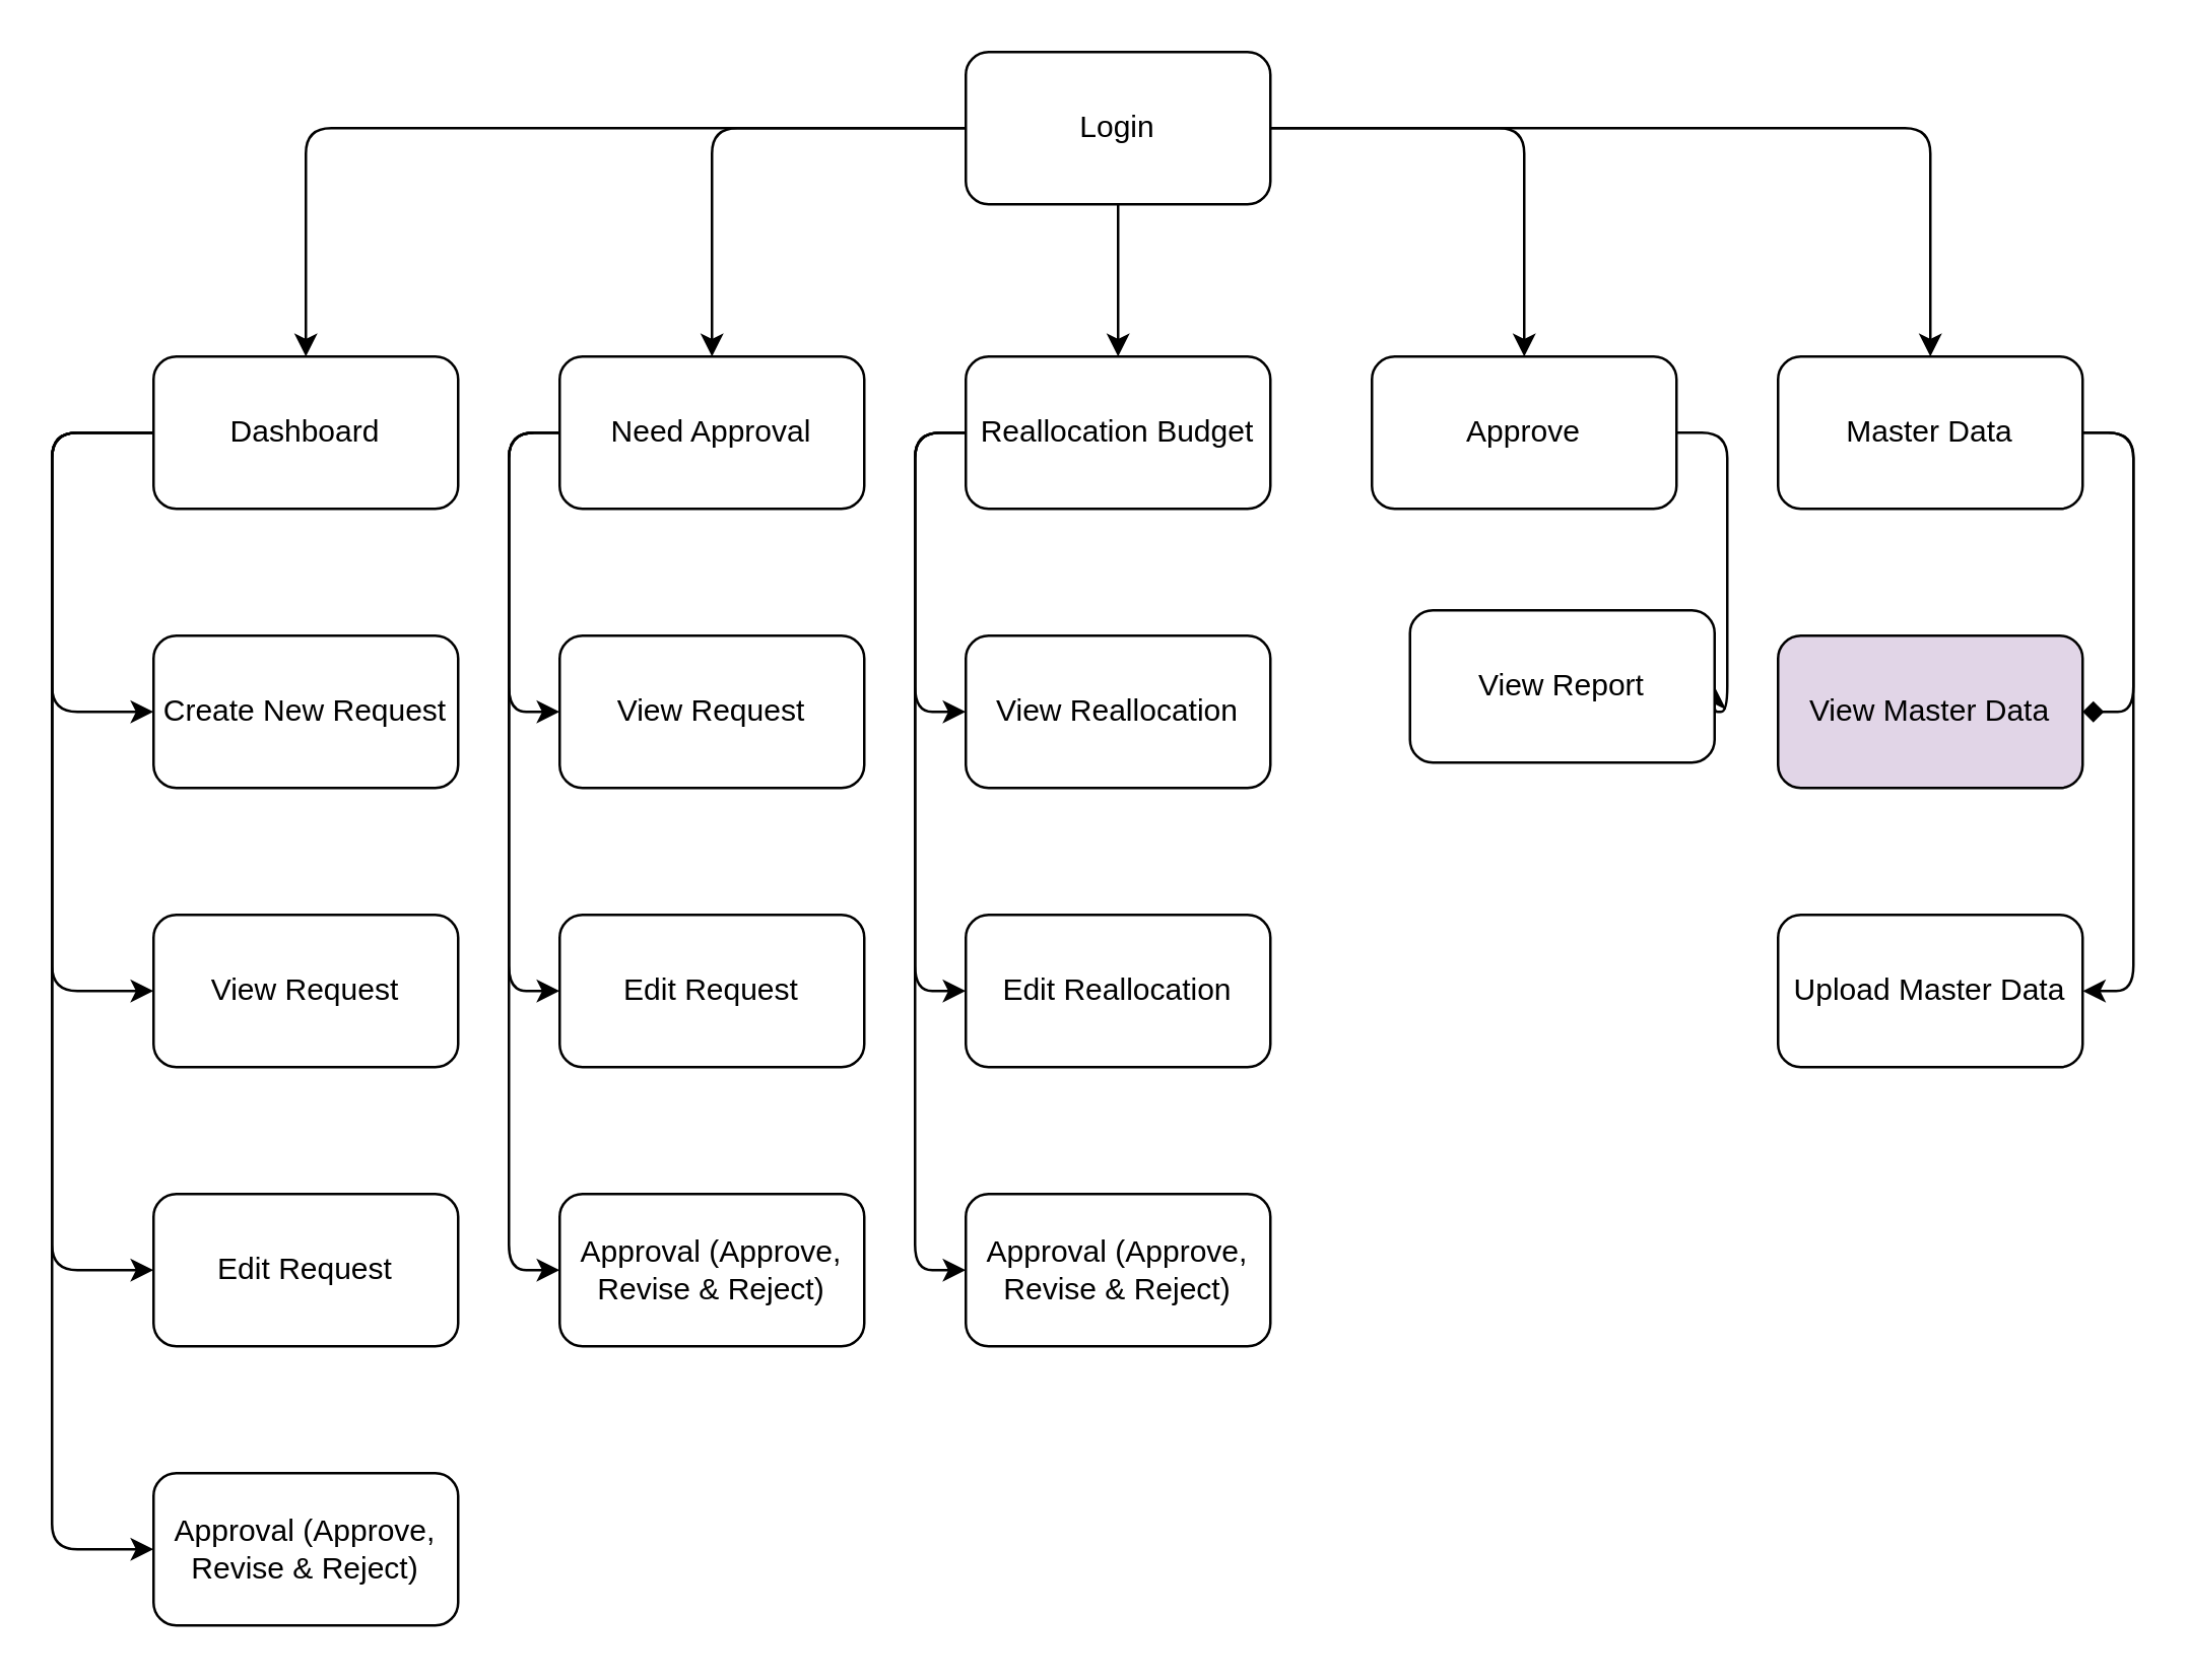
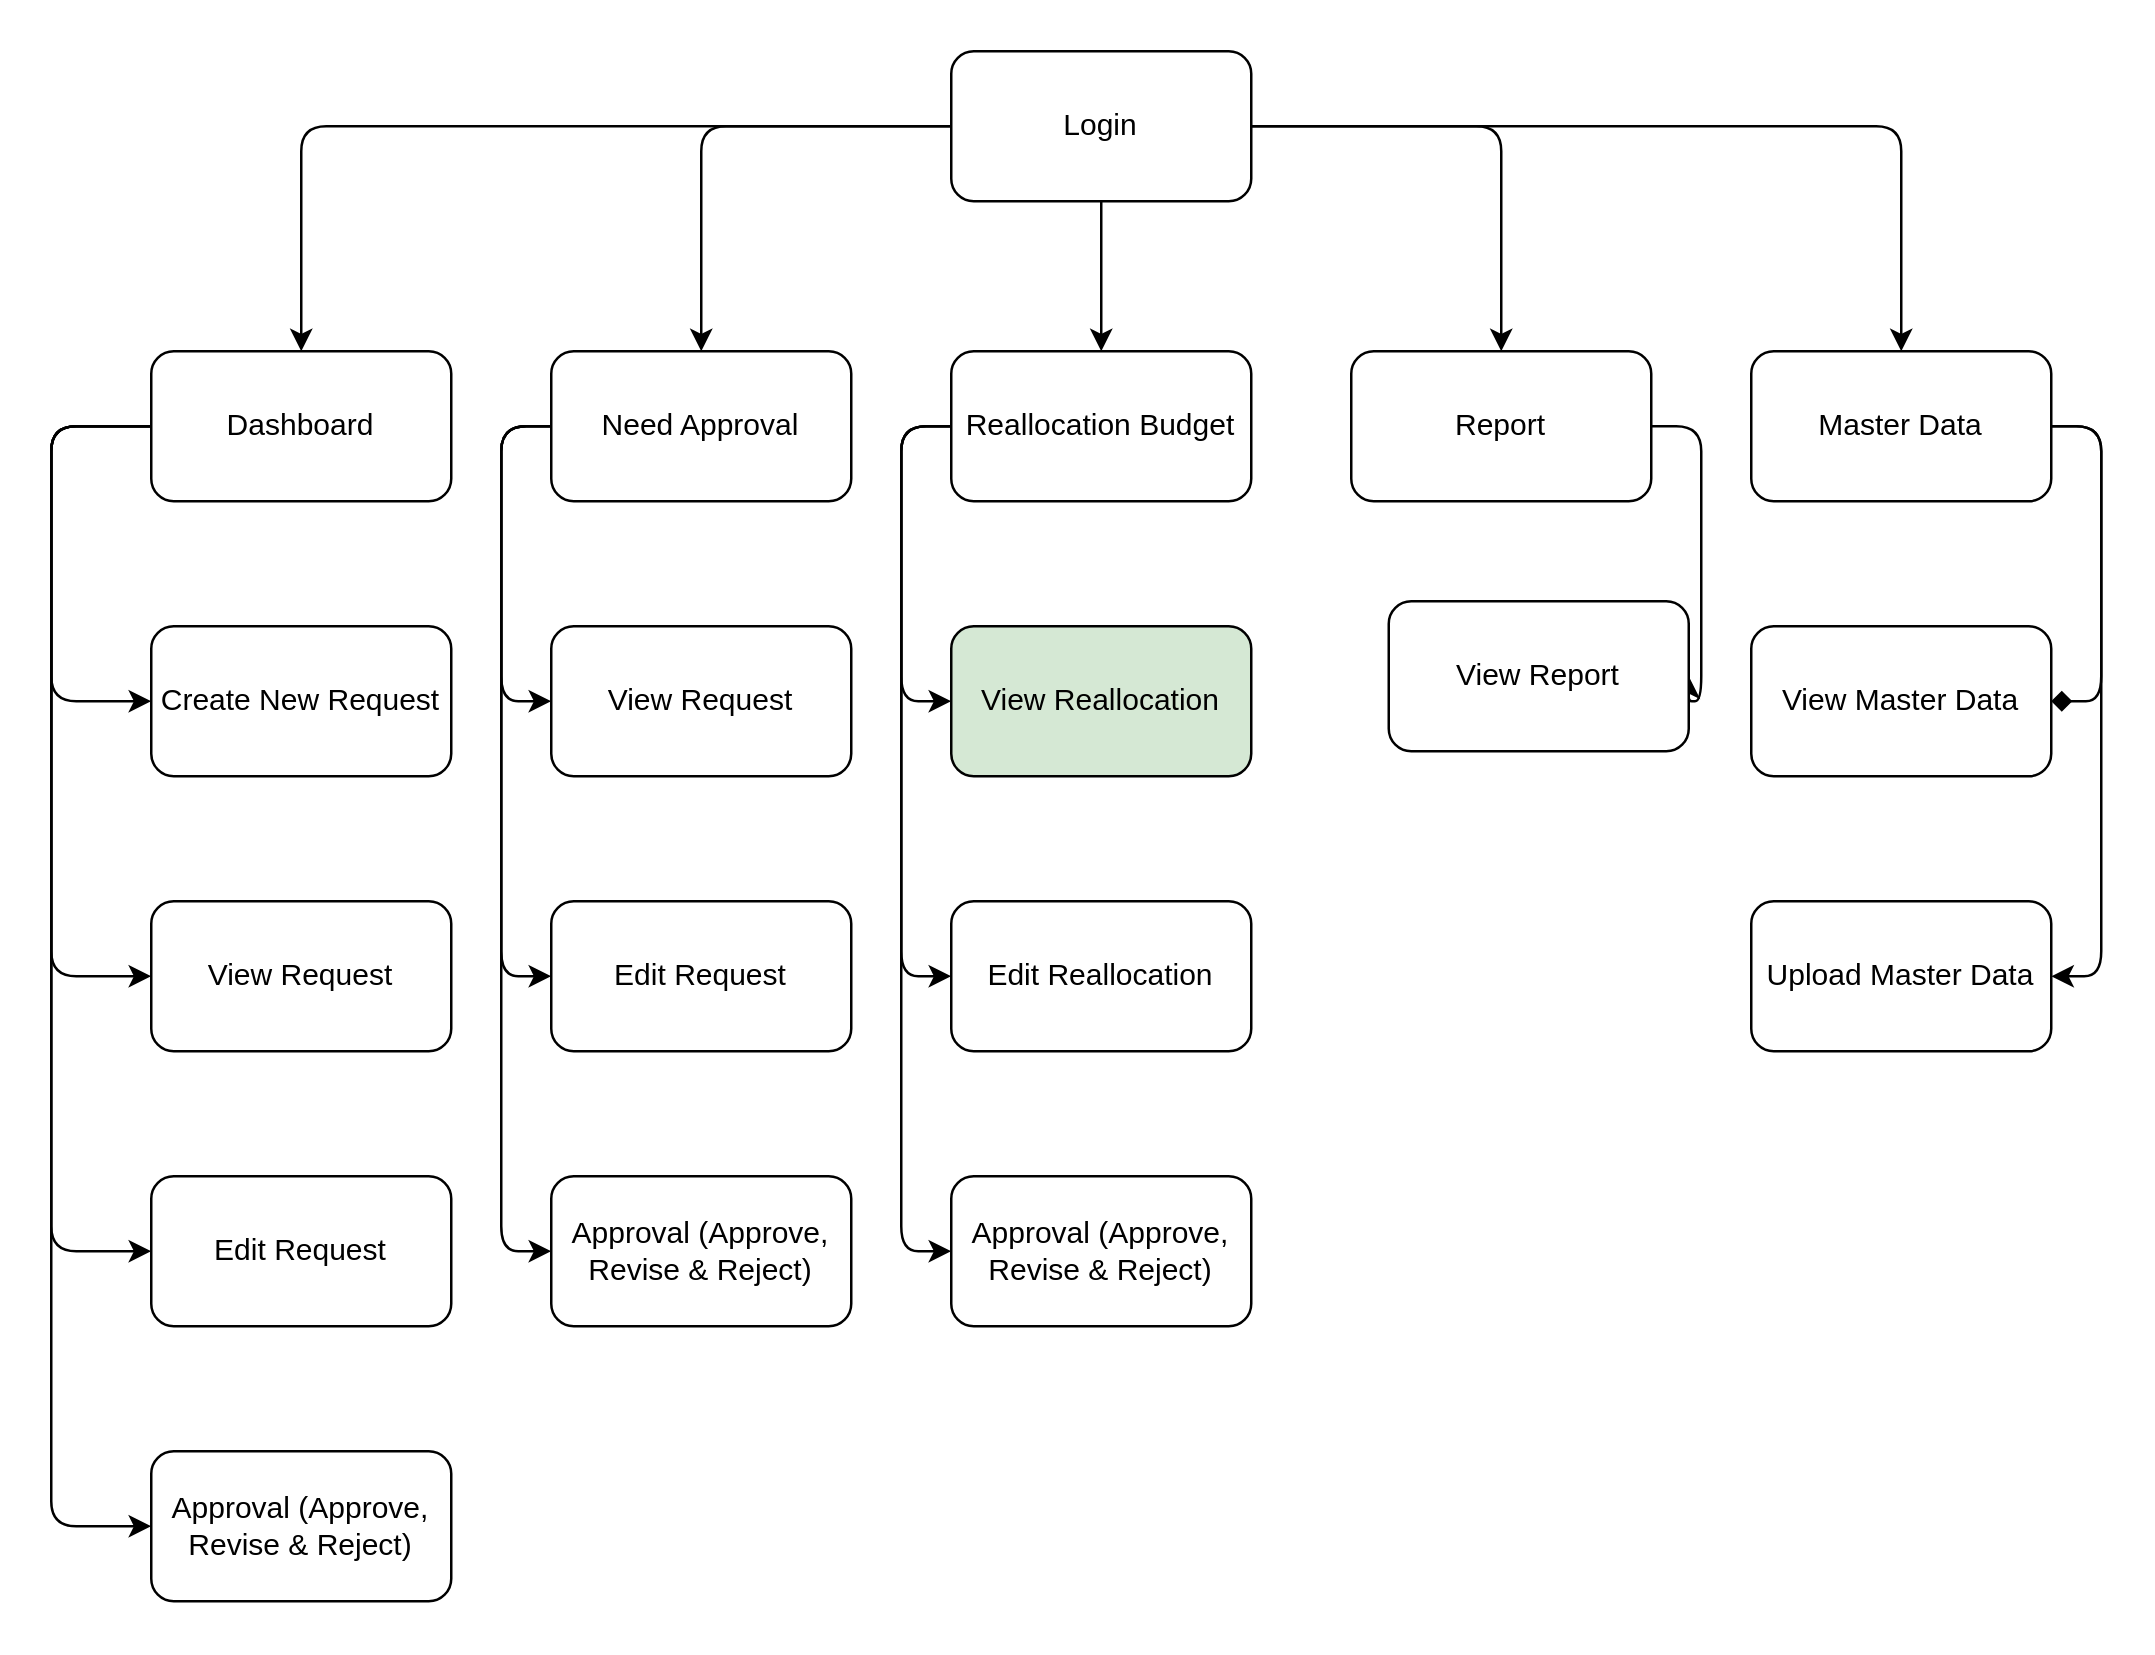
  <mxCell id="0" />
  <mxCell id="1" parent="0" />
  <mxCell id="2" style="edgeStyle=orthogonalEdgeStyle;html=1;entryX=0.5;entryY=0;entryDx=0;entryDy=0;" parent="1" source="7" target="12" edge="1"><mxGeometry relative="1" as="geometry" /></mxCell>
  <mxCell id="3" style="edgeStyle=orthogonalEdgeStyle;html=1;entryX=0.5;entryY=0;entryDx=0;entryDy=0;exitX=1;exitY=0.5;exitDx=0;exitDy=0;" edge="1" parent="1" source="7" target="30"><mxGeometry relative="1" as="geometry" /></mxCell>
  <mxCell id="4" style="edgeStyle=orthogonalEdgeStyle;html=1;entryX=0.5;entryY=0;entryDx=0;entryDy=0;" edge="1" parent="1" source="7" target="27"><mxGeometry relative="1" as="geometry" /></mxCell>
  <mxCell id="5" style="edgeStyle=orthogonalEdgeStyle;html=1;entryX=0.5;entryY=0;entryDx=0;entryDy=0;" edge="1" parent="1" source="7" target="25"><mxGeometry relative="1" as="geometry" /></mxCell>
  <mxCell id="6" style="edgeStyle=orthogonalEdgeStyle;html=1;" edge="1" parent="1" source="7" target="16"><mxGeometry relative="1" as="geometry" /></mxCell>
  <mxCell id="7" value="Login" style="rounded=1;whiteSpace=wrap;html=1;" parent="1" vertex="1"><mxGeometry x="380" y="20" width="120" height="60" as="geometry" /></mxCell>
  <mxCell id="8" style="edgeStyle=orthogonalEdgeStyle;html=1;entryX=0;entryY=0.5;entryDx=0;entryDy=0;exitX=0;exitY=0.5;exitDx=0;exitDy=0;" edge="1" parent="1" source="12" target="31"><mxGeometry relative="1" as="geometry"><Array as="points"><mxPoint x="20" y="170" /><mxPoint x="20" y="280" /></Array></mxGeometry></mxCell>
  <mxCell id="9" style="edgeStyle=orthogonalEdgeStyle;html=1;entryX=0;entryY=0.5;entryDx=0;entryDy=0;exitX=0;exitY=0.5;exitDx=0;exitDy=0;" edge="1" parent="1" source="12" target="32"><mxGeometry relative="1" as="geometry"><Array as="points"><mxPoint x="20" y="170" /><mxPoint x="20" y="390" /></Array></mxGeometry></mxCell>
  <mxCell id="10" style="edgeStyle=orthogonalEdgeStyle;html=1;entryX=0;entryY=0.5;entryDx=0;entryDy=0;exitX=0;exitY=0.5;exitDx=0;exitDy=0;" edge="1" parent="1" source="12" target="33"><mxGeometry relative="1" as="geometry"><Array as="points"><mxPoint x="20" y="170" /><mxPoint x="20" y="500" /></Array></mxGeometry></mxCell>
  <mxCell id="11" style="edgeStyle=orthogonalEdgeStyle;html=1;entryX=0;entryY=0.5;entryDx=0;entryDy=0;exitX=0;exitY=0.5;exitDx=0;exitDy=0;" edge="1" parent="1" source="12" target="36"><mxGeometry relative="1" as="geometry"><Array as="points"><mxPoint x="20" y="170" /><mxPoint x="20" y="610" /></Array></mxGeometry></mxCell>
  <mxCell id="12" value="Dashboard" style="rounded=1;whiteSpace=wrap;html=1;" parent="1" vertex="1"><mxGeometry x="60" y="140" width="120" height="60" as="geometry" /></mxCell>
  <mxCell id="13" style="edgeStyle=orthogonalEdgeStyle;html=1;entryX=0;entryY=0.5;entryDx=0;entryDy=0;exitX=0;exitY=0.5;exitDx=0;exitDy=0;" edge="1" parent="1" source="16" target="34"><mxGeometry relative="1" as="geometry"><Array as="points"><mxPoint x="200" y="170" /><mxPoint x="200" y="280" /></Array></mxGeometry></mxCell>
  <mxCell id="14" style="edgeStyle=orthogonalEdgeStyle;html=1;entryX=0;entryY=0.5;entryDx=0;entryDy=0;exitX=0;exitY=0.5;exitDx=0;exitDy=0;" edge="1" parent="1" source="16" target="37"><mxGeometry relative="1" as="geometry"><Array as="points"><mxPoint x="200" y="170" /><mxPoint x="200" y="390" /></Array></mxGeometry></mxCell>
  <mxCell id="15" style="edgeStyle=orthogonalEdgeStyle;html=1;entryX=0;entryY=0.5;entryDx=0;entryDy=0;exitX=0;exitY=0.5;exitDx=0;exitDy=0;" edge="1" parent="1" source="16" target="35"><mxGeometry relative="1" as="geometry"><Array as="points"><mxPoint x="200" y="170" /><mxPoint x="200" y="500" /></Array></mxGeometry></mxCell>
  <mxCell id="16" value="Need Approval" style="rounded=1;whiteSpace=wrap;html=1;" parent="1" vertex="1"><mxGeometry x="220" y="140" width="120" height="60" as="geometry" /></mxCell>
  <mxCell id="17" style="edgeStyle=orthogonalEdgeStyle;html=1;" parent="1" edge="1"><mxGeometry relative="1" as="geometry"><mxPoint x="140" y="410" as="sourcePoint" /></mxGeometry></mxCell>
  <mxCell id="18" style="edgeStyle=orthogonalEdgeStyle;html=1;" parent="1" edge="1"><mxGeometry relative="1" as="geometry"><mxPoint x="430" y="610" as="sourcePoint" /></mxGeometry></mxCell>
  <mxCell id="19" style="edgeStyle=orthogonalEdgeStyle;html=1;" parent="1" edge="1"><mxGeometry relative="1" as="geometry"><mxPoint x="430" y="310" as="sourcePoint" /></mxGeometry></mxCell>
  <mxCell id="20" style="edgeStyle=orthogonalEdgeStyle;html=1;" parent="1" edge="1"><mxGeometry relative="1" as="geometry"><mxPoint x="430" y="410" as="sourcePoint" /></mxGeometry></mxCell>
  <mxCell id="21" style="edgeStyle=orthogonalEdgeStyle;html=1;" parent="1" edge="1"><mxGeometry relative="1" as="geometry"><mxPoint x="430" y="510" as="sourcePoint" /></mxGeometry></mxCell>
  <mxCell id="22" style="edgeStyle=orthogonalEdgeStyle;html=1;entryX=0;entryY=0.5;entryDx=0;entryDy=0;exitX=0;exitY=0.5;exitDx=0;exitDy=0;" edge="1" parent="1" source="25" target="38"><mxGeometry relative="1" as="geometry"><Array as="points"><mxPoint x="360" y="170" /><mxPoint x="360" y="280" /></Array></mxGeometry></mxCell>
  <mxCell id="23" style="edgeStyle=orthogonalEdgeStyle;html=1;entryX=0;entryY=0.5;entryDx=0;entryDy=0;exitX=0;exitY=0.5;exitDx=0;exitDy=0;" edge="1" parent="1" source="25" target="39"><mxGeometry relative="1" as="geometry"><Array as="points"><mxPoint x="360" y="170" /><mxPoint x="360" y="390" /></Array></mxGeometry></mxCell>
  <mxCell id="24" style="edgeStyle=orthogonalEdgeStyle;html=1;entryX=0;entryY=0.5;entryDx=0;entryDy=0;exitX=0;exitY=0.5;exitDx=0;exitDy=0;" edge="1" parent="1" source="25" target="40"><mxGeometry relative="1" as="geometry"><Array as="points"><mxPoint x="360" y="170" /><mxPoint x="360" y="500" /></Array></mxGeometry></mxCell>
  <mxCell id="25" value="Reallocation Budget" style="rounded=1;whiteSpace=wrap;html=1;" vertex="1" parent="1"><mxGeometry x="380" y="140" width="120" height="60" as="geometry" /></mxCell>
  <mxCell id="26" style="edgeStyle=orthogonalEdgeStyle;html=1;entryX=1;entryY=0.5;entryDx=0;entryDy=0;exitX=1;exitY=0.5;exitDx=0;exitDy=0;" edge="1" parent="1" source="27" target="41"><mxGeometry relative="1" as="geometry"><Array as="points"><mxPoint x="680" y="170" /><mxPoint x="680" y="280" /></Array></mxGeometry></mxCell>
- <mxCell id="27" value="Approve" style="rounded=1;whiteSpace=wrap;html=1;" vertex="1" parent="1"><mxGeometry x="540" y="140" width="120" height="60" as="geometry" /></mxCell>
+ <mxCell id="27" value="Report" style="rounded=1;whiteSpace=wrap;html=1;" vertex="1" parent="1"><mxGeometry x="540" y="140" width="120" height="60" as="geometry" /></mxCell>
  <mxCell id="28" style="edgeStyle=orthogonalEdgeStyle;html=1;entryX=1;entryY=0.5;entryDx=0;entryDy=0;exitX=1;exitY=0.5;exitDx=0;exitDy=0;endArrow=diamond;" edge="1" parent="1" source="30" target="42"><mxGeometry relative="1" as="geometry"><Array as="points"><mxPoint x="840" y="170" /><mxPoint x="840" y="280" /></Array></mxGeometry></mxCell>
  <mxCell id="29" style="edgeStyle=orthogonalEdgeStyle;html=1;entryX=1;entryY=0.5;entryDx=0;entryDy=0;exitX=1;exitY=0.5;exitDx=0;exitDy=0;" edge="1" parent="1" source="30" target="43"><mxGeometry relative="1" as="geometry"><Array as="points"><mxPoint x="840" y="170" /><mxPoint x="840" y="390" /></Array></mxGeometry></mxCell>
  <mxCell id="30" value="Master Data" style="rounded=1;whiteSpace=wrap;html=1;" vertex="1" parent="1"><mxGeometry x="700" y="140" width="120" height="60" as="geometry" /></mxCell>
  <mxCell id="31" value="Create New Request" style="rounded=1;whiteSpace=wrap;html=1;" vertex="1" parent="1"><mxGeometry x="60" y="250" width="120" height="60" as="geometry" /></mxCell>
  <mxCell id="32" value="View Request" style="rounded=1;whiteSpace=wrap;html=1;" vertex="1" parent="1"><mxGeometry x="60" y="360" width="120" height="60" as="geometry" /></mxCell>
  <mxCell id="33" value="Edit Request" style="rounded=1;whiteSpace=wrap;html=1;" vertex="1" parent="1"><mxGeometry x="60" y="470" width="120" height="60" as="geometry" /></mxCell>
  <mxCell id="34" value="View Request" style="rounded=1;whiteSpace=wrap;html=1;" vertex="1" parent="1"><mxGeometry x="220" y="250" width="120" height="60" as="geometry" /></mxCell>
  <mxCell id="35" value="Approval (Approve, Revise &amp;amp; Reject)" style="rounded=1;whiteSpace=wrap;html=1;" vertex="1" parent="1"><mxGeometry x="220" y="470" width="120" height="60" as="geometry" /></mxCell>
  <mxCell id="36" value="Approval (Approve, Revise &amp;amp; Reject)" style="rounded=1;whiteSpace=wrap;html=1;" vertex="1" parent="1"><mxGeometry x="60" y="580" width="120" height="60" as="geometry" /></mxCell>
  <mxCell id="37" value="Edit Request" style="rounded=1;whiteSpace=wrap;html=1;" vertex="1" parent="1"><mxGeometry x="220" y="360" width="120" height="60" as="geometry" /></mxCell>
- <mxCell id="38" value="View Reallocation" style="rounded=1;whiteSpace=wrap;html=1;" vertex="1" parent="1"><mxGeometry x="380" y="250" width="120" height="60" as="geometry" /></mxCell>
+ <mxCell id="38" value="View Reallocation" style="rounded=1;whiteSpace=wrap;html=1;fillColor=#d5e8d4;" vertex="1" parent="1"><mxGeometry x="380" y="250" width="120" height="60" as="geometry" /></mxCell>
  <mxCell id="39" value="Edit Reallocation" style="rounded=1;whiteSpace=wrap;html=1;" vertex="1" parent="1"><mxGeometry x="380" y="360" width="120" height="60" as="geometry" /></mxCell>
  <mxCell id="40" value="Approval (Approve, Revise &amp;amp; Reject)" style="rounded=1;whiteSpace=wrap;html=1;" vertex="1" parent="1"><mxGeometry x="380" y="470" width="120" height="60" as="geometry" /></mxCell>
  <mxCell id="41" value="View Report" style="rounded=1;whiteSpace=wrap;html=1;" vertex="1" parent="1"><mxGeometry x="555" y="240" width="120" height="60" as="geometry" /></mxCell>
- <mxCell id="42" value="View Master Data" style="rounded=1;whiteSpace=wrap;html=1;fillColor=#e1d5e7;" vertex="1" parent="1"><mxGeometry x="700" y="250" width="120" height="60" as="geometry" /></mxCell>
+ <mxCell id="42" value="View Master Data" style="rounded=1;whiteSpace=wrap;html=1;" vertex="1" parent="1"><mxGeometry x="700" y="250" width="120" height="60" as="geometry" /></mxCell>
  <mxCell id="43" value="Upload Master Data" style="rounded=1;whiteSpace=wrap;html=1;" vertex="1" parent="1"><mxGeometry x="700" y="360" width="120" height="60" as="geometry" /></mxCell>
